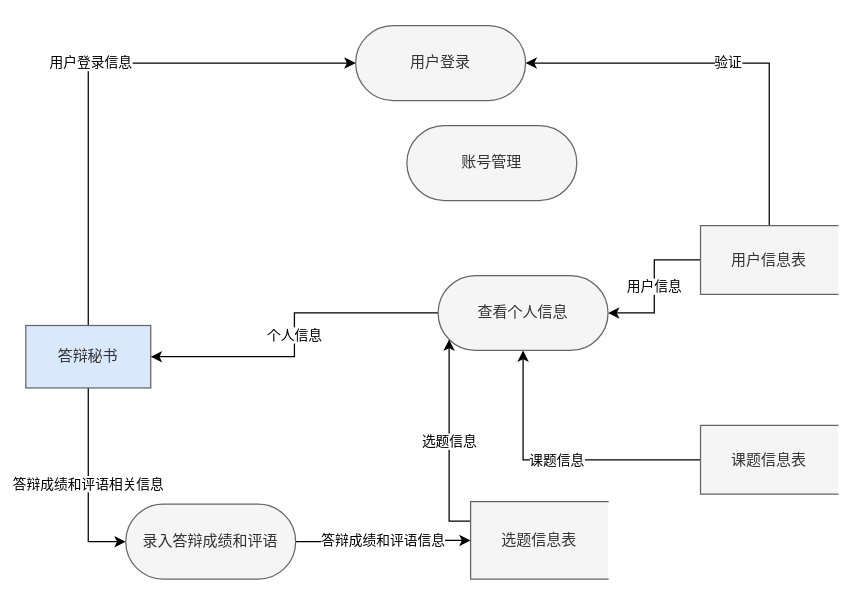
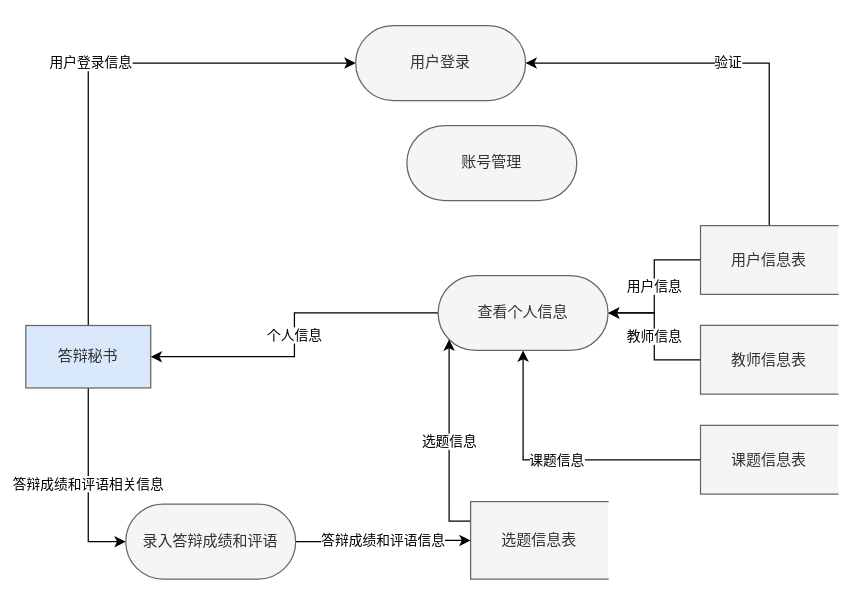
  <mxCell id="0" />
  <mxCell id="1" parent="0" />
  <mxCell id="2" value="用户登录信息" style="edgeStyle=orthogonalEdgeStyle;rounded=0;orthogonalLoop=1;jettySize=auto;html=1;exitX=0.5;exitY=0;exitDx=0;exitDy=0;entryX=0;entryY=0.5;entryDx=0;entryDy=0;entryPerimeter=0;" parent="1" source="4" target="5" edge="1"><mxGeometry relative="1" as="geometry" /></mxCell>
  <mxCell id="3" value="答辩成绩和评语相关信息" style="edgeStyle=orthogonalEdgeStyle;rounded=0;orthogonalLoop=1;jettySize=auto;html=1;exitX=0.5;exitY=1;exitDx=0;exitDy=0;entryX=0;entryY=0.5;entryDx=0;entryDy=0;entryPerimeter=0;" edge="1" parent="1" source="4" target="19"><mxGeometry relative="1" as="geometry" /></mxCell>
  <mxCell id="4" value="答辩秘书" style="html=1;dashed=0;whiteSpace=wrap;fillColor=#dae8fc;fontColor=#333333;strokeColor=#666666;" parent="1" vertex="1"><mxGeometry x="20" y="260" width="100" height="50" as="geometry" /></mxCell>
  <mxCell id="5" value="用户登录" style="html=1;dashed=0;whiteSpace=wrap;shape=mxgraph.dfd.start;fillColor=#f5f5f5;fontColor=#333333;strokeColor=#666666;" parent="1" vertex="1"><mxGeometry x="284" y="20" width="136" height="60" as="geometry" /></mxCell>
  <mxCell id="6" value="验证" style="edgeStyle=orthogonalEdgeStyle;rounded=0;orthogonalLoop=1;jettySize=auto;html=1;exitX=0.5;exitY=0;exitDx=0;exitDy=0;entryX=1;entryY=0.5;entryDx=0;entryDy=0;entryPerimeter=0;" parent="1" source="8" target="5" edge="1"><mxGeometry relative="1" as="geometry" /></mxCell>
  <mxCell id="7" value="用户信息" style="edgeStyle=orthogonalEdgeStyle;rounded=0;orthogonalLoop=1;jettySize=auto;html=1;" parent="1" source="8" target="14" edge="1"><mxGeometry relative="1" as="geometry" /></mxCell>
  <mxCell id="8" value="用户信息表" style="html=1;dashed=0;whiteSpace=wrap;shape=partialRectangle;right=0;fillColor=#f5f5f5;fontColor=#333333;strokeColor=#666666;" parent="1" vertex="1"><mxGeometry x="560" y="180" width="110" height="55" as="geometry" /></mxCell>
+ <mxCell id="9" value="教师信息" style="edgeStyle=orthogonalEdgeStyle;rounded=0;orthogonalLoop=1;jettySize=auto;html=1;exitX=0;exitY=0.5;exitDx=0;exitDy=0;entryX=1;entryY=0.5;entryDx=0;entryDy=0;entryPerimeter=0;" parent="1" source="10" target="14" edge="1"><mxGeometry relative="1" as="geometry" /></mxCell>
+ <mxCell id="10" value="教师信息表" style="html=1;dashed=0;whiteSpace=wrap;shape=partialRectangle;right=0;fillColor=#f5f5f5;fontColor=#333333;strokeColor=#666666;" parent="1" vertex="1"><mxGeometry x="560" y="260" width="110" height="55" as="geometry" /></mxCell>
  <mxCell id="11" value="课题信息" style="edgeStyle=orthogonalEdgeStyle;rounded=0;orthogonalLoop=1;jettySize=auto;html=1;exitX=0;exitY=0.5;exitDx=0;exitDy=0;entryX=0.5;entryY=0.5;entryDx=0;entryDy=30;entryPerimeter=0;" parent="1" source="12" target="14" edge="1"><mxGeometry relative="1" as="geometry"><mxPoint x="370" y="320" as="targetPoint" /></mxGeometry></mxCell>
  <mxCell id="12" value="课题信息表" style="html=1;dashed=0;whiteSpace=wrap;shape=partialRectangle;right=0;fillColor=#f5f5f5;fontColor=#333333;strokeColor=#666666;" parent="1" vertex="1"><mxGeometry x="560" y="340" width="110" height="55" as="geometry" /></mxCell>
  <mxCell id="13" value="个人信息" style="edgeStyle=orthogonalEdgeStyle;rounded=0;orthogonalLoop=1;jettySize=auto;html=1;exitX=0;exitY=0.5;exitDx=0;exitDy=0;exitPerimeter=0;entryX=1;entryY=0.5;entryDx=0;entryDy=0;" parent="1" source="14" target="4" edge="1"><mxGeometry relative="1" as="geometry" /></mxCell>
  <mxCell id="14" value="查看个人信息" style="html=1;dashed=0;whiteSpace=wrap;shape=mxgraph.dfd.start;fillColor=#f5f5f5;fontColor=#333333;strokeColor=#666666;" parent="1" vertex="1"><mxGeometry x="350" y="220" width="136" height="60" as="geometry" /></mxCell>
  <mxCell id="15" value="账号管理" style="html=1;dashed=0;whiteSpace=wrap;shape=mxgraph.dfd.start;fillColor=#f5f5f5;fontColor=#333333;strokeColor=#666666;" parent="1" vertex="1"><mxGeometry x="325" y="100" width="136" height="60" as="geometry" /></mxCell>
  <mxCell id="16" value="选题信息" style="edgeStyle=orthogonalEdgeStyle;rounded=0;orthogonalLoop=1;jettySize=auto;html=1;exitX=0;exitY=0.25;exitDx=0;exitDy=0;entryX=0;entryY=0;entryDx=8.79;entryDy=51.21;entryPerimeter=0;" edge="1" parent="1" source="17" target="14"><mxGeometry relative="1" as="geometry"><Array as="points"><mxPoint x="359" y="416" /></Array></mxGeometry></mxCell>
  <mxCell id="17" value="选题信息表" style="html=1;dashed=0;whiteSpace=wrap;shape=partialRectangle;right=0;fillColor=#f5f5f5;fontColor=#333333;strokeColor=#666666;" parent="1" vertex="1"><mxGeometry x="376" y="401" width="110" height="62" as="geometry" /></mxCell>
  <mxCell id="18" value="答辩成绩和评语信息" style="edgeStyle=orthogonalEdgeStyle;rounded=0;orthogonalLoop=1;jettySize=auto;html=1;exitX=1;exitY=0.5;exitDx=0;exitDy=0;exitPerimeter=0;" edge="1" parent="1" source="19" target="17"><mxGeometry relative="1" as="geometry" /></mxCell>
  <mxCell id="19" value="录入答辩成绩和评语" style="html=1;dashed=0;whiteSpace=wrap;shape=mxgraph.dfd.start;fillColor=#f5f5f5;fontColor=#333333;strokeColor=#666666;" vertex="1" parent="1"><mxGeometry x="100" y="403" width="136" height="60" as="geometry" /></mxCell>
  <mxCell id="20" style="edgeStyle=orthogonalEdgeStyle;rounded=0;orthogonalLoop=1;jettySize=auto;html=1;exitX=0.5;exitY=1;exitDx=0;exitDy=0;" edge="1" parent="1" source="17" target="17"><mxGeometry relative="1" as="geometry" /></mxCell>
